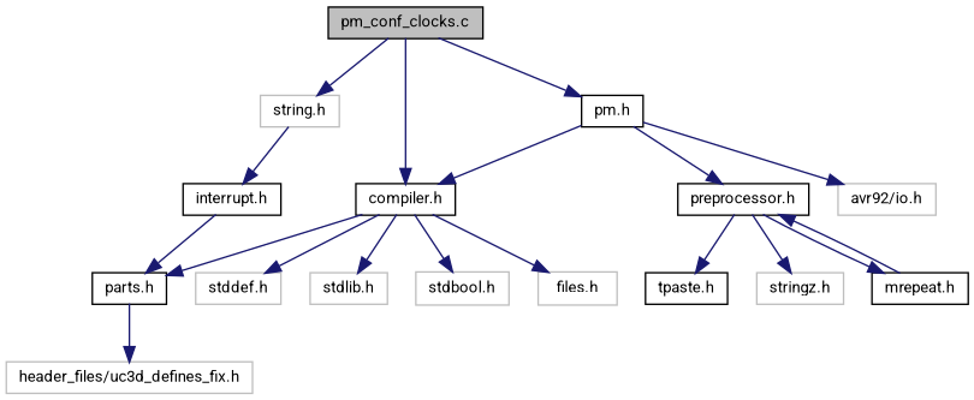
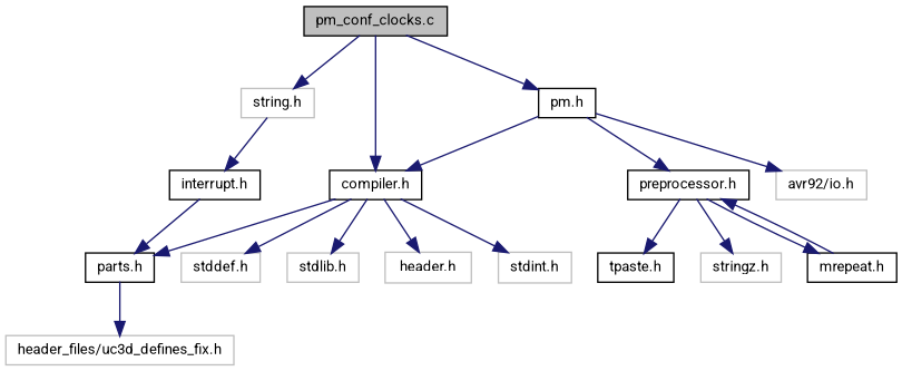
  digraph {
    fontname=Roboto
    node [color=black fillcolor=white fontname=Roboto fontsize=10 shape=record style=filled]
    edge [color=midnightblue fontname=Roboto fontsize=10 labelfontname=FreeSans labelfontsize=10 style=solid]
    n1 [fillcolor=grey75 fontcolor=black height=0.2 label="pm_conf_clocks.c" width=0.4]
    n2 [color=grey75 height=0.2 label="string.h" width=0.4]
    n3 [height=0.2 label="compiler.h" width=0.4]
    n4 [height=0.2 label="pm.h" width=0.4]
    n5 [height=0.2 label="interrupt.h" width=0.4]
    n6 [height=0.2 label="parts.h" width=0.4]
    n7 [color=grey75 height=0.2 label="stddef.h" width=0.4]
    n8 [color=grey75 height=0.2 label="stdlib.h" width=0.4]
-   n9 [color=grey75 height=0.2 label="stdbool.h" width=0.4]
-   n10 [color=grey75 height=0.2 label="files.h" width=0.4]
+   n9 [color=grey75 height=0.2 label="header.h" width=0.4]
+   n10 [color=grey75 height=0.2 label="stdint.h" width=0.4]
    n11 [height=0.2 label="preprocessor.h" width=0.4]
    n12 [color=grey75 height=0.2 label="avr92/io.h" width=0.4]
    n13 [height=0.2 label="tpaste.h" width=0.4]
    n14 [color=grey75 height=0.2 label="stringz.h" width=0.4]
    n15 [height=0.2 label="mrepeat.h" width=0.4]
    n16 [color=grey75 height=0.2 label="header_files/uc3d_defines_fix.h" width=0.4]
    n1 -> n2
    n1 -> n3
    n1 -> n4
    n2 -> n5
    n3 -> n6
    n3 -> n7
    n3 -> n8
    n3 -> n9
    n3 -> n10
    n4 -> n3
    n4 -> n11
    n4 -> n12
    n5 -> n6
    n6 -> n16
    n11 -> n13
    n11 -> n14
    n11 -> n15
    n15 -> n11
  }
